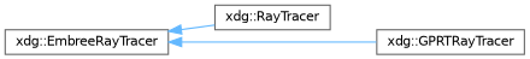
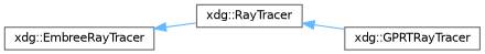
  digraph {
    rankdir=LR
    node [color=grey40 fillcolor=white fontname=Helvetica fontsize=10 shape=box style=filled]
    edge [color=steelblue1 dir=back fontname=Helvetica fontsize=10 labelfontname=Helvetica labelfontsize=10 style=solid]
    n1 [height=0.2 label="xdg::RayTracer" width=0.4]
    n2 [height=0.2 label="xdg::GPRTRayTracer" width=0.4]
    n3 [height=0.2 label="xdg::EmbreeRayTracer" width=0.4]
-   n3 -> n2
+   n1 -> n2
    n3 -> n1
  }
